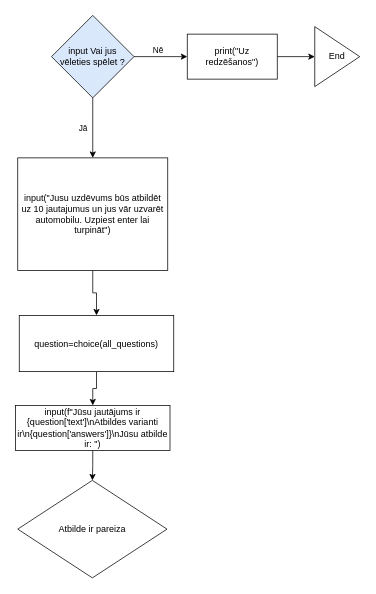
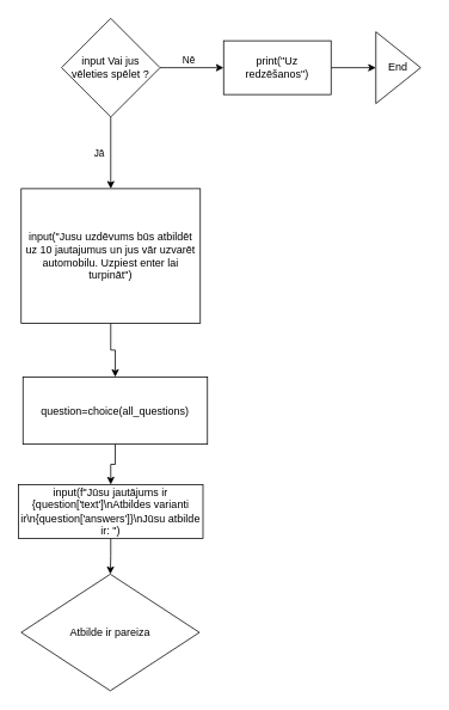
  <mxCell id="0" />
  <mxCell id="1" parent="0" />
  <mxCell id="2" value="" style="edgeStyle=orthogonalEdgeStyle;rounded=0;orthogonalLoop=1;jettySize=auto;html=1;" parent="1" source="6" target="8" edge="1"><mxGeometry relative="1" as="geometry" /></mxCell>
  <mxCell id="3" value="Nē" style="edgeLabel;html=1;align=center;verticalAlign=middle;resizable=0;points=[];" parent="2" vertex="1" connectable="0"><mxGeometry x="-0.127" y="9" relative="1" as="geometry"><mxPoint as="offset" /></mxGeometry></mxCell>
  <mxCell id="4" value="" style="edgeStyle=orthogonalEdgeStyle;rounded=0;orthogonalLoop=1;jettySize=auto;html=1;" parent="1" source="6" target="10" edge="1"><mxGeometry relative="1" as="geometry" /></mxCell>
  <mxCell id="5" value="Jā" style="edgeLabel;html=1;align=center;verticalAlign=middle;resizable=0;points=[];" parent="4" vertex="1" connectable="0"><mxGeometry x="-0.2" y="-8" relative="1" as="geometry"><mxPoint x="-6" y="8" as="offset" /></mxGeometry></mxCell>
- <mxCell id="6" value="input Vai jus vēleties spēlet ?" style="rhombus;whiteSpace=wrap;html=1;fillColor=#dae8fc;" parent="1" vertex="1"><mxGeometry x="68" y="20" width="110" height="110" as="geometry" /></mxCell>
+ <mxCell id="6" value="input Vai jus vēleties spēlet ?" style="rhombus;whiteSpace=wrap;html=1;" parent="1" vertex="1"><mxGeometry x="68" y="20" width="110" height="110" as="geometry" /></mxCell>
  <mxCell id="7" value="" style="edgeStyle=orthogonalEdgeStyle;rounded=0;orthogonalLoop=1;jettySize=auto;html=1;" parent="1" source="8" target="11" edge="1"><mxGeometry relative="1" as="geometry" /></mxCell>
  <mxCell id="8" value="print(&quot;Uz redzēšanos&quot;)" style="whiteSpace=wrap;html=1;" parent="1" vertex="1"><mxGeometry x="249" y="45" width="120" height="60" as="geometry" /></mxCell>
  <mxCell id="9" style="edgeStyle=orthogonalEdgeStyle;rounded=0;orthogonalLoop=1;jettySize=auto;html=1;" edge="1" parent="1" source="10" target="13"><mxGeometry relative="1" as="geometry" /></mxCell>
  <mxCell id="10" value="input(&quot;Jusu uzdēvums būs atbildēt uz 10 jautajumus un jus vār uzvarēt automobilu. Uzpiest enter lai turpināt&quot;)" style="whiteSpace=wrap;html=1;" parent="1" vertex="1"><mxGeometry x="23" y="210" width="200" height="150" as="geometry" /></mxCell>
- <mxCell id="11" value="End" style="triangle;whiteSpace=wrap;html=1;" parent="1" vertex="1"><mxGeometry x="419" y="35" width="60" height="80" as="geometry" /></mxCell>
+ <mxCell id="11" value="End" style="triangle;whiteSpace=wrap;html=1;" parent="1" vertex="1"><mxGeometry x="419" y="35" width="50" height="80" as="geometry" /></mxCell>
  <mxCell id="12" style="edgeStyle=orthogonalEdgeStyle;rounded=0;orthogonalLoop=1;jettySize=auto;html=1;" edge="1" parent="1" source="13" target="15"><mxGeometry relative="1" as="geometry" /></mxCell>
  <mxCell id="13" value="question=choice(all_questions)" style="rounded=0;whiteSpace=wrap;html=1;" vertex="1" parent="1"><mxGeometry x="25" y="420" width="206" height="75" as="geometry" /></mxCell>
  <mxCell id="14" style="edgeStyle=orthogonalEdgeStyle;rounded=0;orthogonalLoop=1;jettySize=auto;html=1;" edge="1" parent="1" source="15" target="16"><mxGeometry relative="1" as="geometry" /></mxCell>
  <mxCell id="15" value="input(f&quot;Jūsu jautājums ir {question['text']\nAtbildes varianti ir\n{question['answers']}\nJūsu atbilde ir: &quot;)" style="rounded=0;whiteSpace=wrap;html=1;" vertex="1" parent="1"><mxGeometry x="20" y="540" width="206" height="60" as="geometry" /></mxCell>
  <mxCell id="16" value="Atbilde ir pareiza" style="rhombus;whiteSpace=wrap;html=1;" vertex="1" parent="1"><mxGeometry x="23" y="640" width="199" height="130" as="geometry" /></mxCell>
